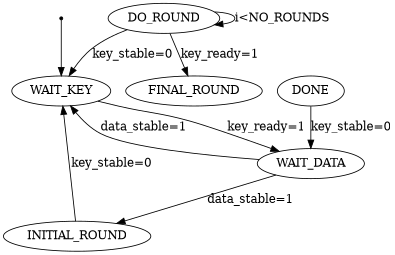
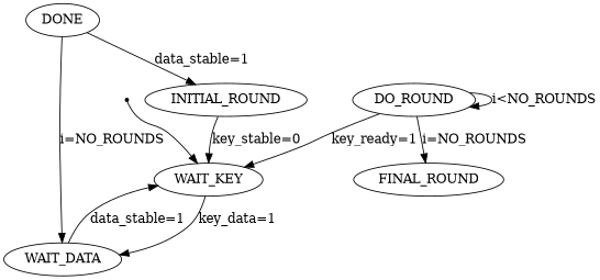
  digraph {
    START [shape=point]
    WAIT_KEY
    WAIT_DATA
    INITIAL_ROUND
    DO_ROUND
    FINAL_ROUND
    DONE
    START -> WAIT_KEY
-   WAIT_KEY -> WAIT_DATA [label="key_ready=1"]
+   WAIT_KEY -> WAIT_DATA [label="key_data=1"]
    WAIT_DATA -> WAIT_KEY [label="data_stable=1"]
-   WAIT_DATA -> INITIAL_ROUND [label="data_stable=1"]
+   DONE -> INITIAL_ROUND [label="data_stable=1"]
    INITIAL_ROUND -> WAIT_KEY [label="key_stable=0"]
-   DO_ROUND -> WAIT_KEY [label="key_stable=0"]
+   DO_ROUND -> WAIT_KEY [label="key_ready=1"]
    DO_ROUND -> DO_ROUND [label="i<NO_ROUNDS"]
-   DO_ROUND -> FINAL_ROUND [label="key_ready=1"]
-   DONE -> WAIT_DATA [label="key_stable=0" weight=80]
+   DO_ROUND -> FINAL_ROUND [label="i=NO_ROUNDS"]
+   DONE -> WAIT_DATA [label="i=NO_ROUNDS" weight=80]
  }
